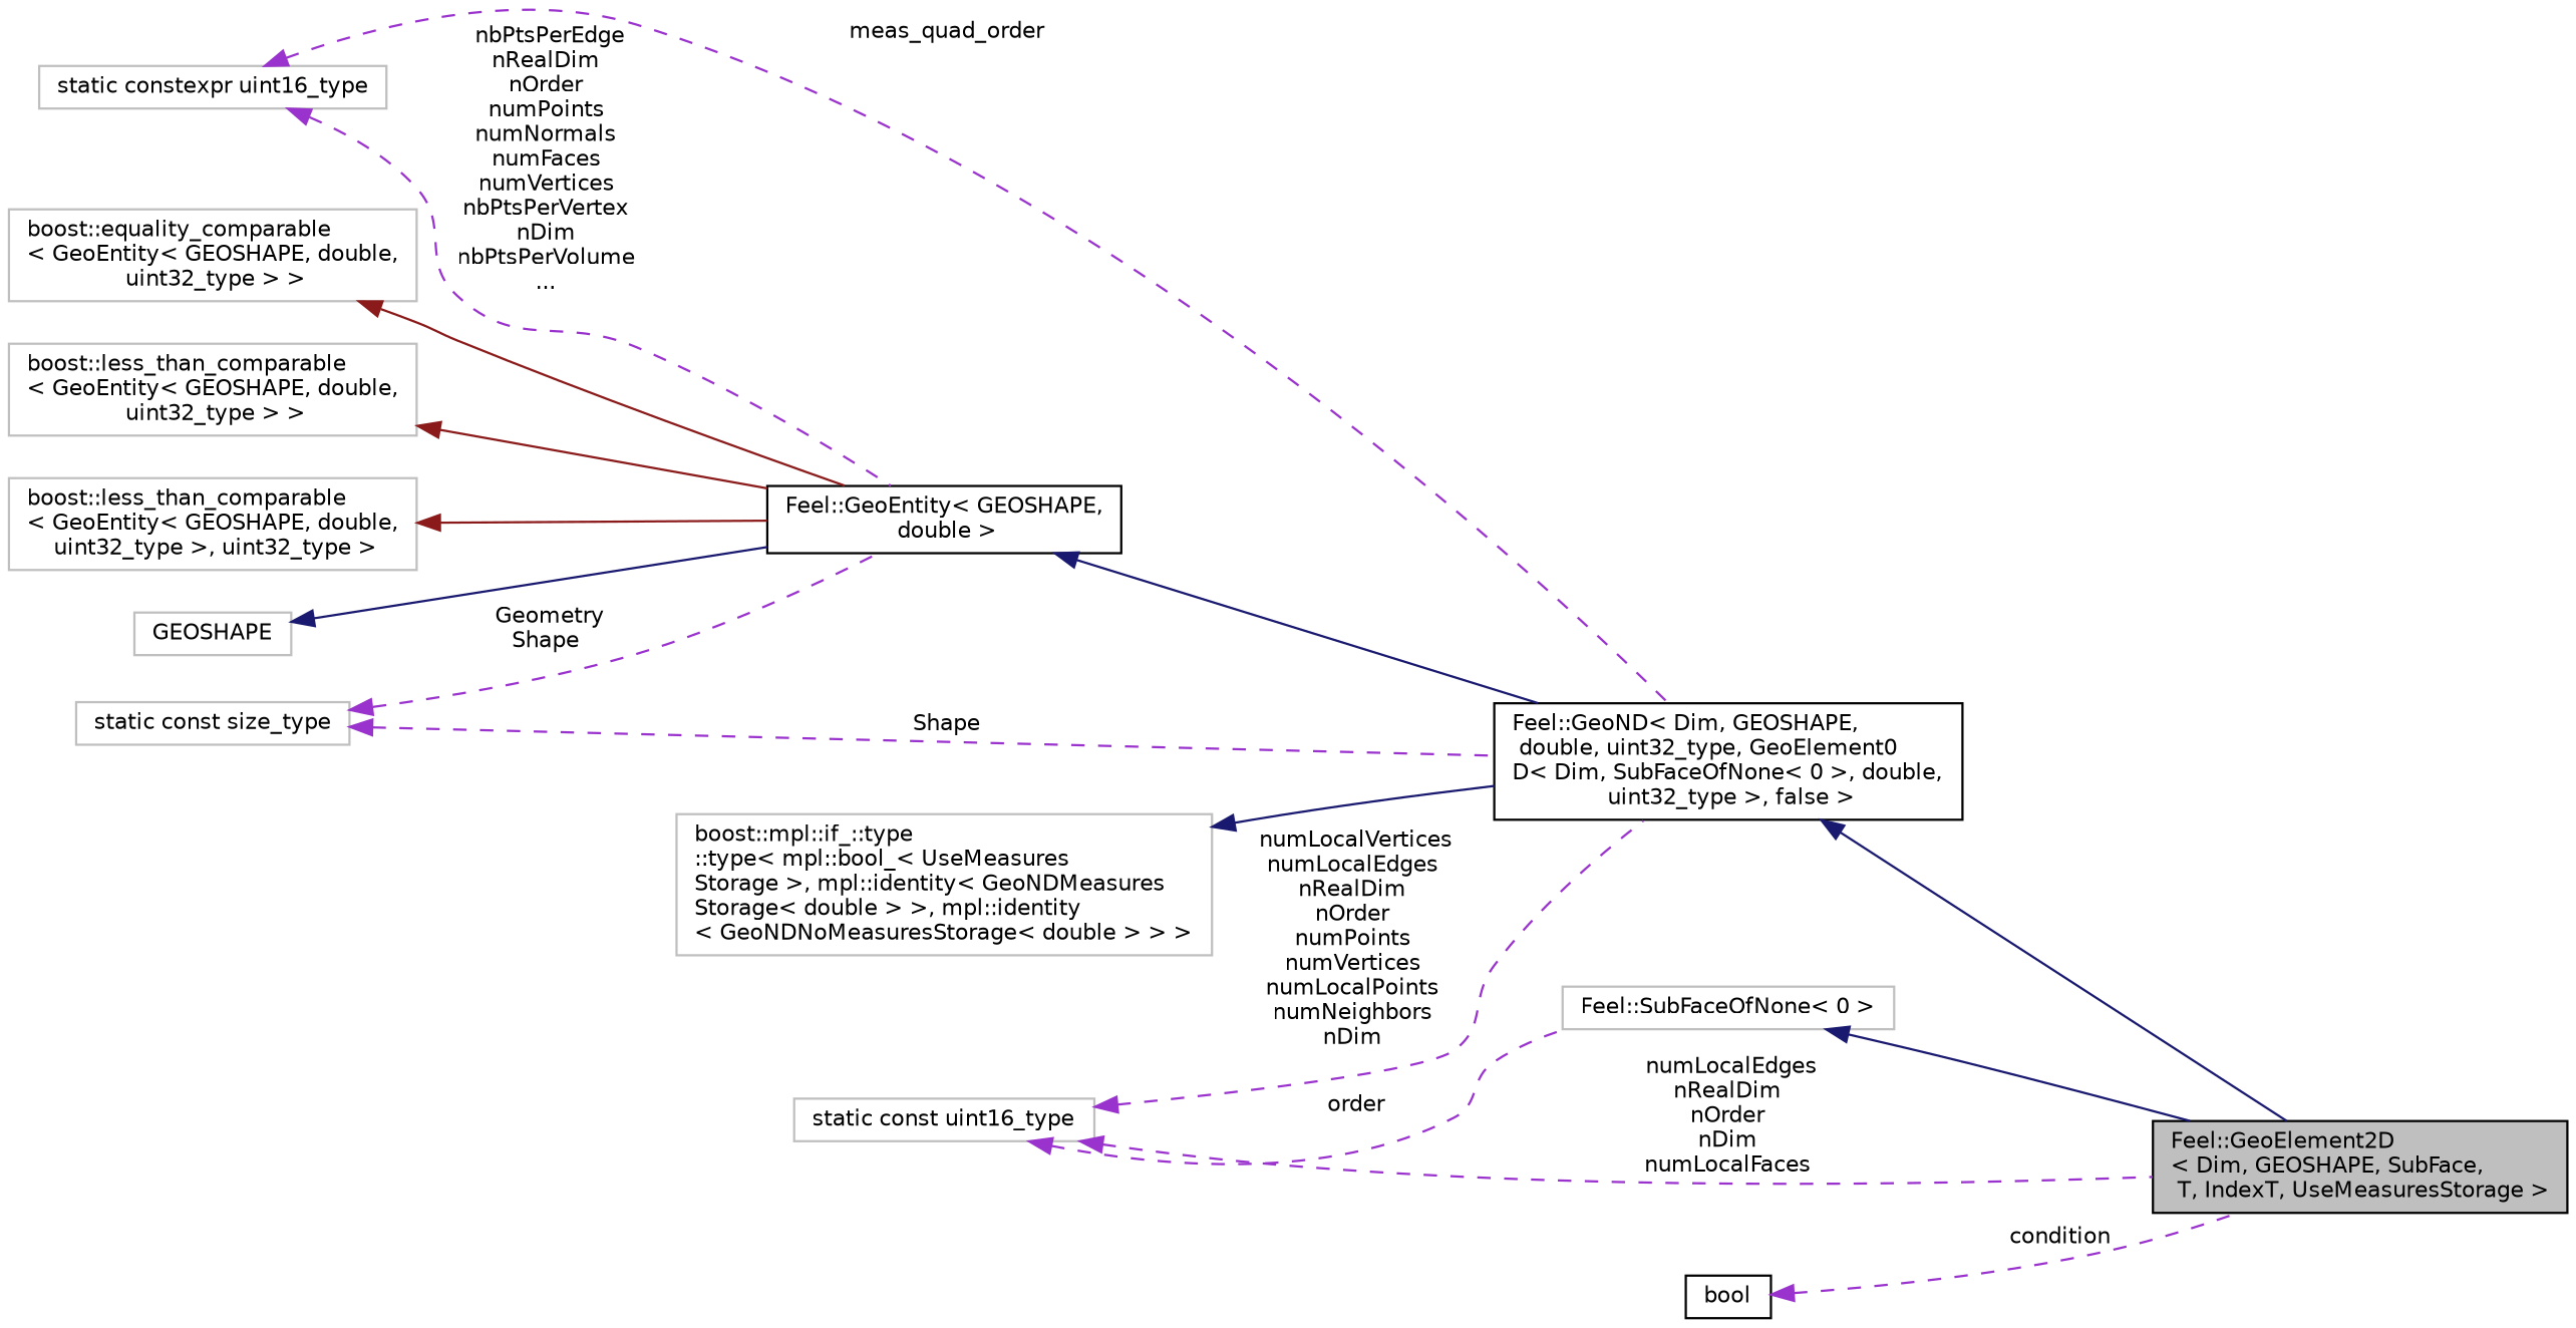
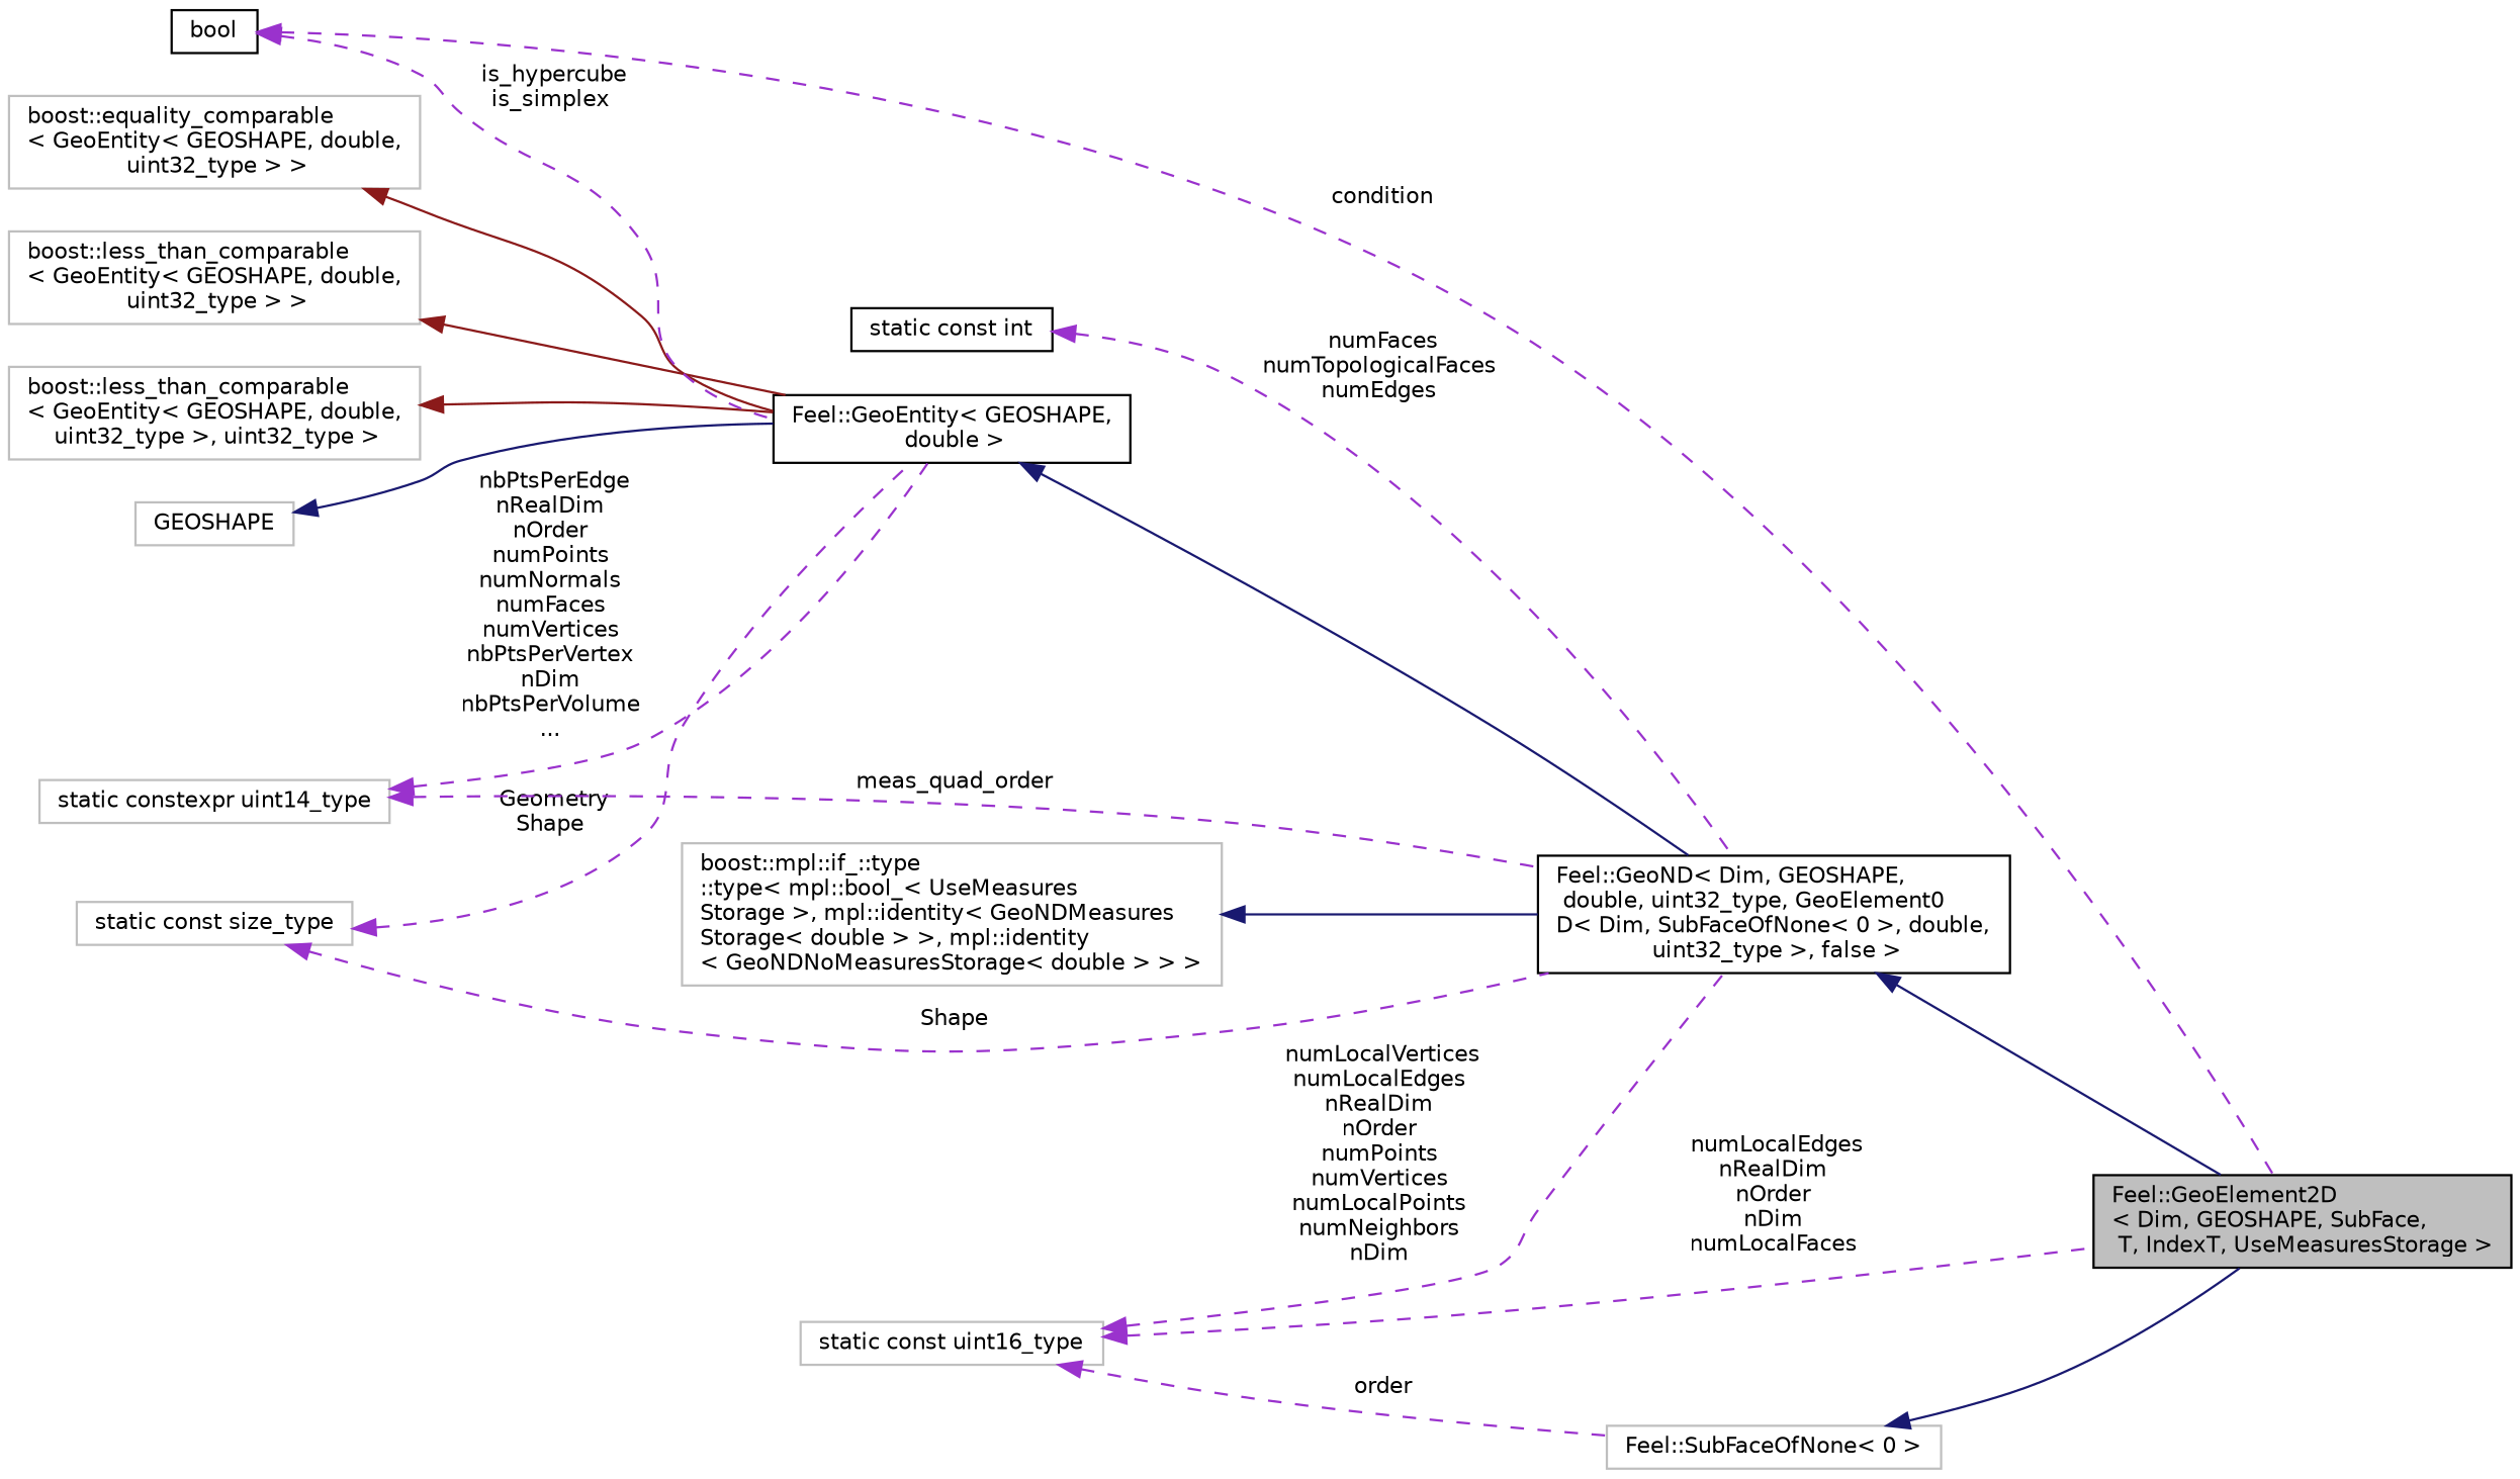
  digraph {
    rankdir=LR
    node [color=grey75 fillcolor=white fontname=Helvetica fontsize=10 shape=record style=filled]
    edge [color=darkorchid3 dir=back fontname=Helvetica fontsize=10 labelfontname=Helvetica labelfontsize=10 style=dashed]
    n1 [color=black fillcolor=grey75 fontcolor=black height=0.2 label="Feel::GeoElement2D\l\< Dim, GEOSHAPE, SubFace,\l T, IndexT, UseMeasuresStorage \>" width=0.4]
    n2 [color=black height=0.2 label="Feel::GeoND\< Dim, GEOSHAPE,\l double, uint32_type, GeoElement0\lD\< Dim, SubFaceOfNone\< 0 \>, double,\l uint32_type \>, false \>" width=0.4]
    n3 [color=black height=0.2 label="Feel::GeoEntity\< GEOSHAPE,\l double \>" width=0.4]
    n4 [height=0.2 label="boost::equality_comparable\l\< GeoEntity\< GEOSHAPE, double,\l uint32_type \> \>" width=0.4]
    n5 [height=0.2 label="boost::less_than_comparable\l\< GeoEntity\< GEOSHAPE, double,\l uint32_type \> \>" width=0.4]
    n6 [height=0.2 label="boost::less_than_comparable\l\< GeoEntity\< GEOSHAPE, double,\l uint32_type \>, uint32_type \>" width=0.4]
    n7 [height=0.2 label=GEOSHAPE width=0.4]
    n8 [height=0.2 label="static const uint16_type" width=0.4]
    n9 [height=0.2 label="Feel::SubFaceOfNone\< 0 \>" width=0.4]
    n10 [color=black height=0.2 label=bool width=0.4]
    n11 [height=0.2 label="static const size_type" width=0.4]
    n12 [height=0.2 label="boost::mpl::if_::type\l::type\< mpl::bool_\< UseMeasures\lStorage \>, mpl::identity\< GeoNDMeasures\lStorage\< double \> \>, mpl::identity\l\< GeoNDNoMeasuresStorage\< double \> \> \>" width=0.4]
-   n13 [height=0.2 label="static constexpr uint16_type" width=0.4]
+   n13 [height=0.2 label="static constexpr uint14_type" width=0.4]
+   n14 [color=black height=0.2 label="static const int" width=0.4]
    n2 -> n1 [color=midnightblue style=solid]
    n3 -> n2 [color=midnightblue style=solid]
    n4 -> n3 [color=firebrick4 style=solid]
    n5 -> n3 [color=firebrick4 style=solid]
    n6 -> n3 [color=firebrick4 style=solid]
    n7 -> n3 [color=midnightblue style=solid]
    n8 -> n1 [label=" numLocalEdges\nnRealDim\nnOrder\nnDim\nnumLocalFaces"]
    n8 -> n2 [label=" numLocalVertices\nnumLocalEdges\nnRealDim\nnOrder\nnumPoints\nnumVertices\nnumLocalPoints\nnumNeighbors\nnDim"]
    n8 -> n9 [label=" order"]
    n9 -> n1 [color=midnightblue style=solid]
    n10 -> n1 [label=" condition"]
+   n10 -> n3 [label=" is_hypercube\nis_simplex"]
    n11 -> n2 [label=" Shape"]
    n11 -> n3 [label=" Geometry\nShape"]
    n12 -> n2 [color=midnightblue style=solid]
    n13 -> n2 [label=" meas_quad_order"]
    n13 -> n3 [label=" nbPtsPerEdge\nnRealDim\nnOrder\nnumPoints\nnumNormals\nnumFaces\nnumVertices\nnbPtsPerVertex\nnDim\nnbPtsPerVolume\n..."]
+   n14 -> n2 [label=" numFaces\nnumTopologicalFaces\nnumEdges"]
  }
